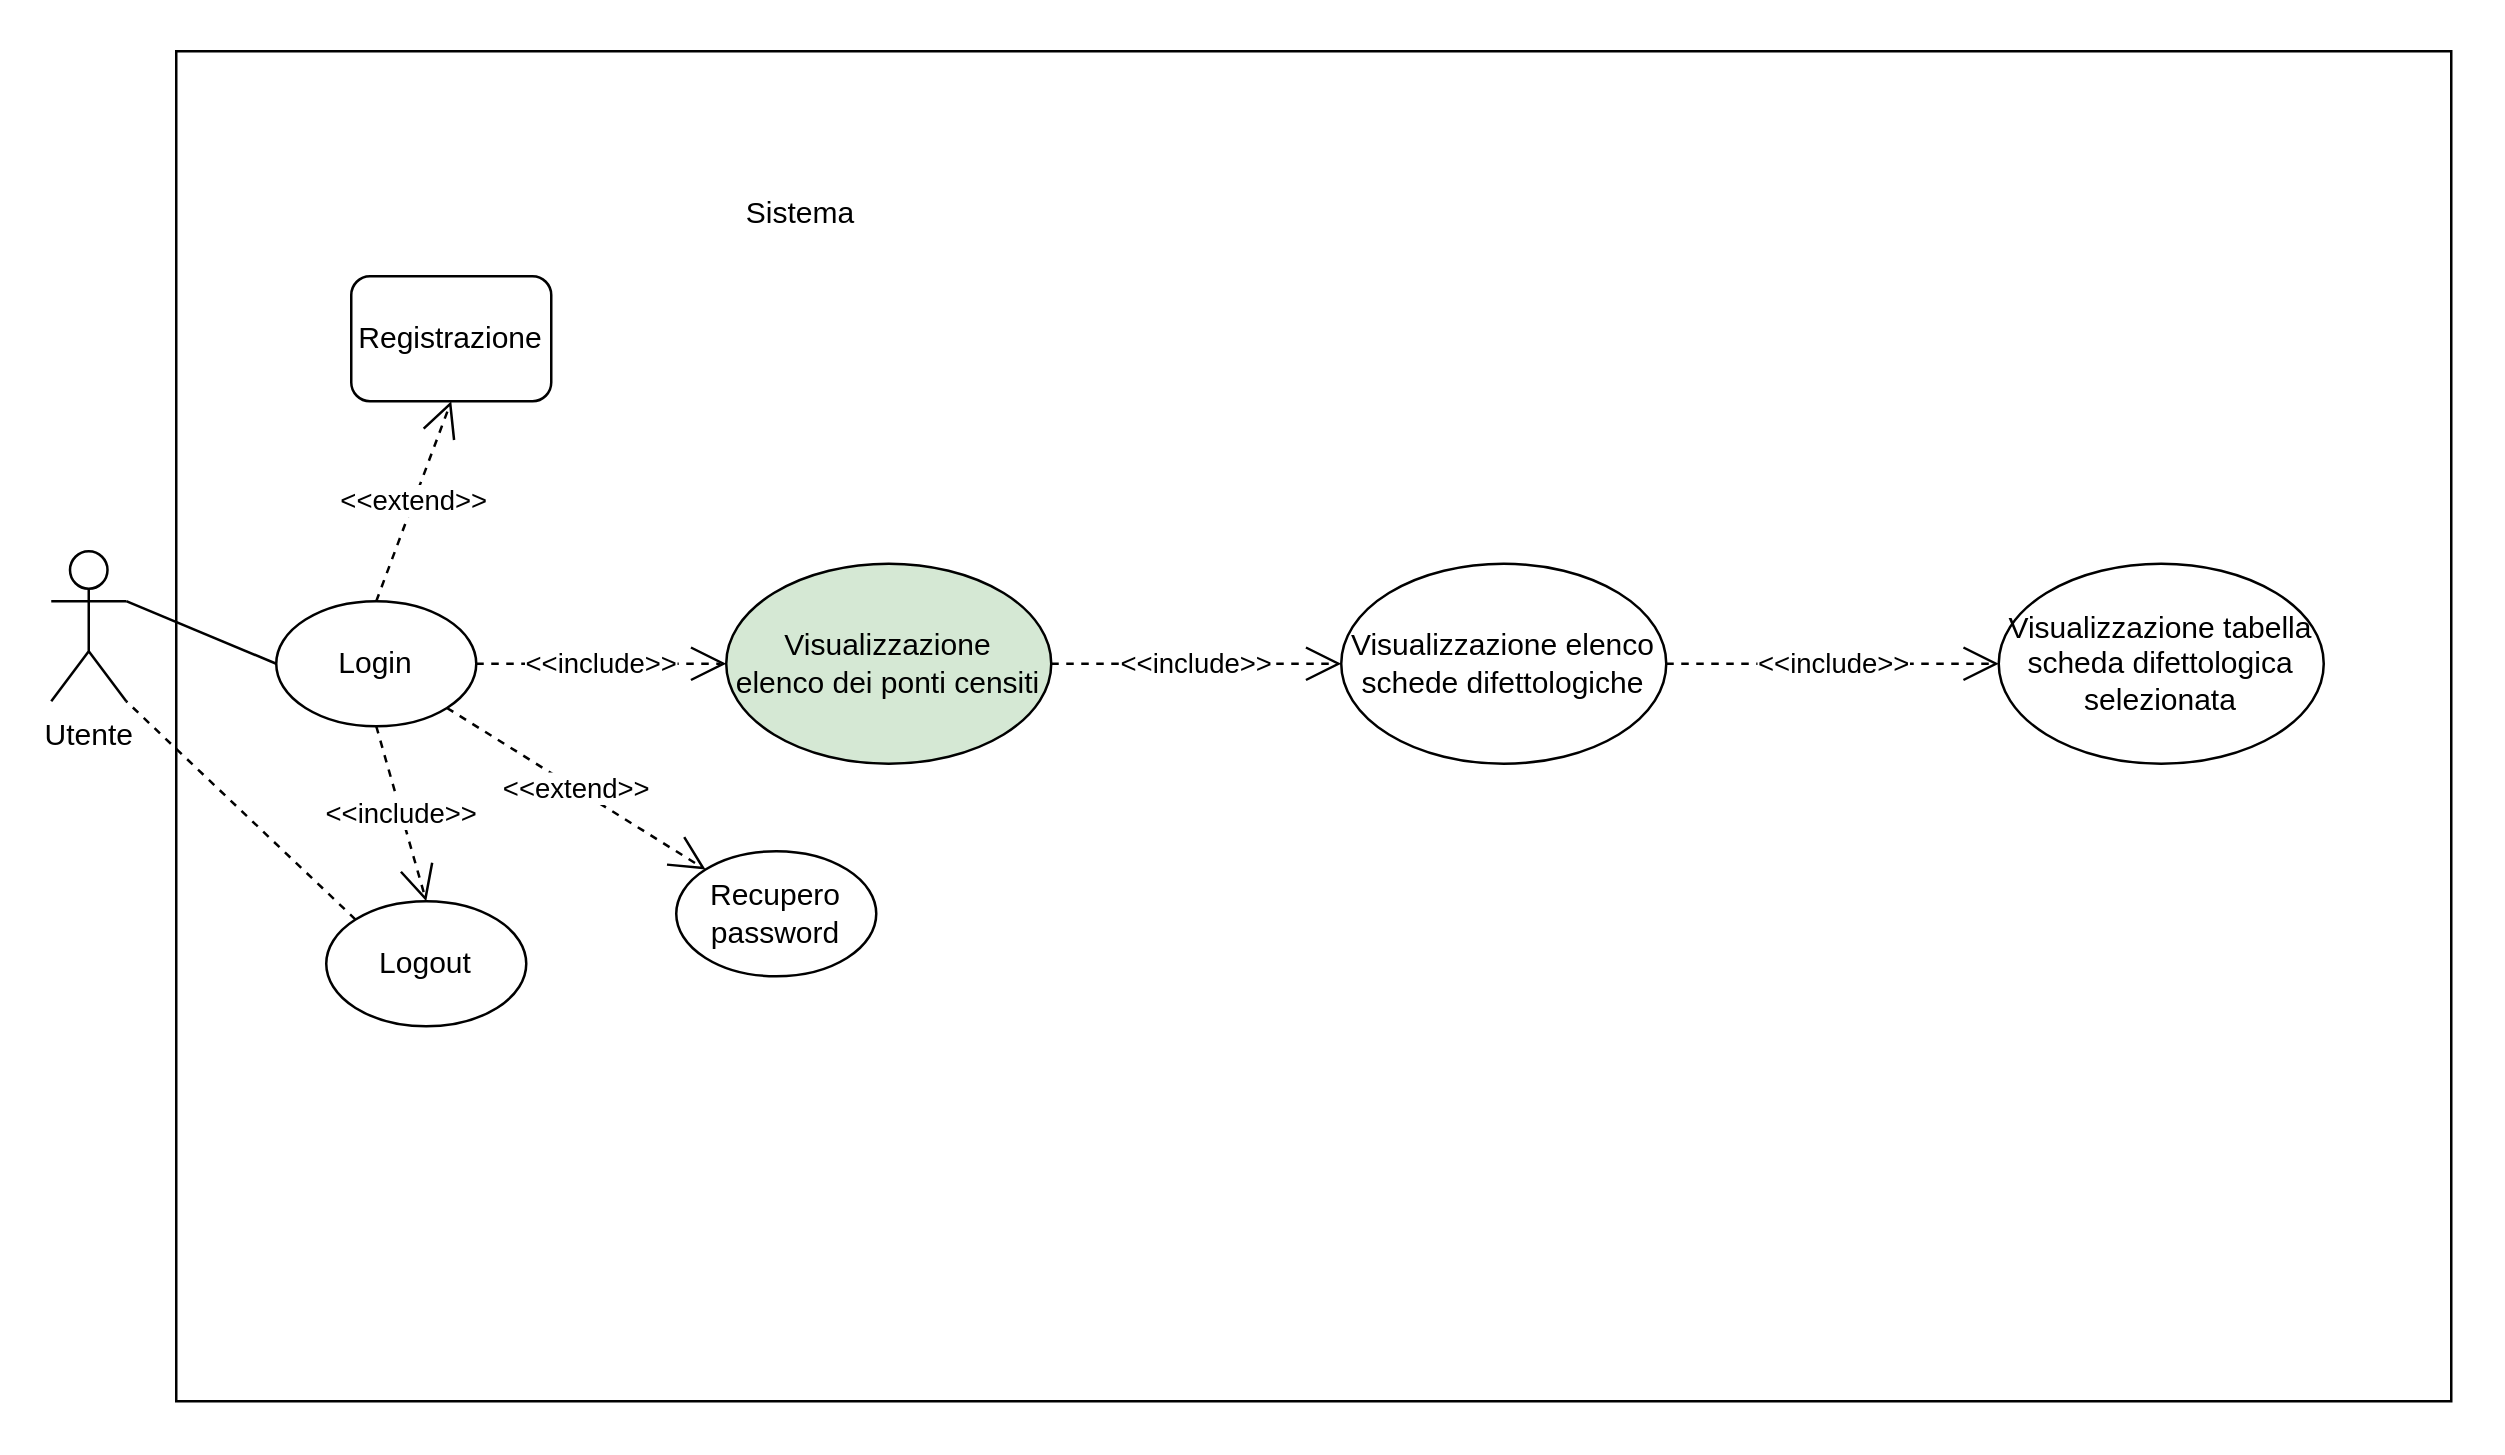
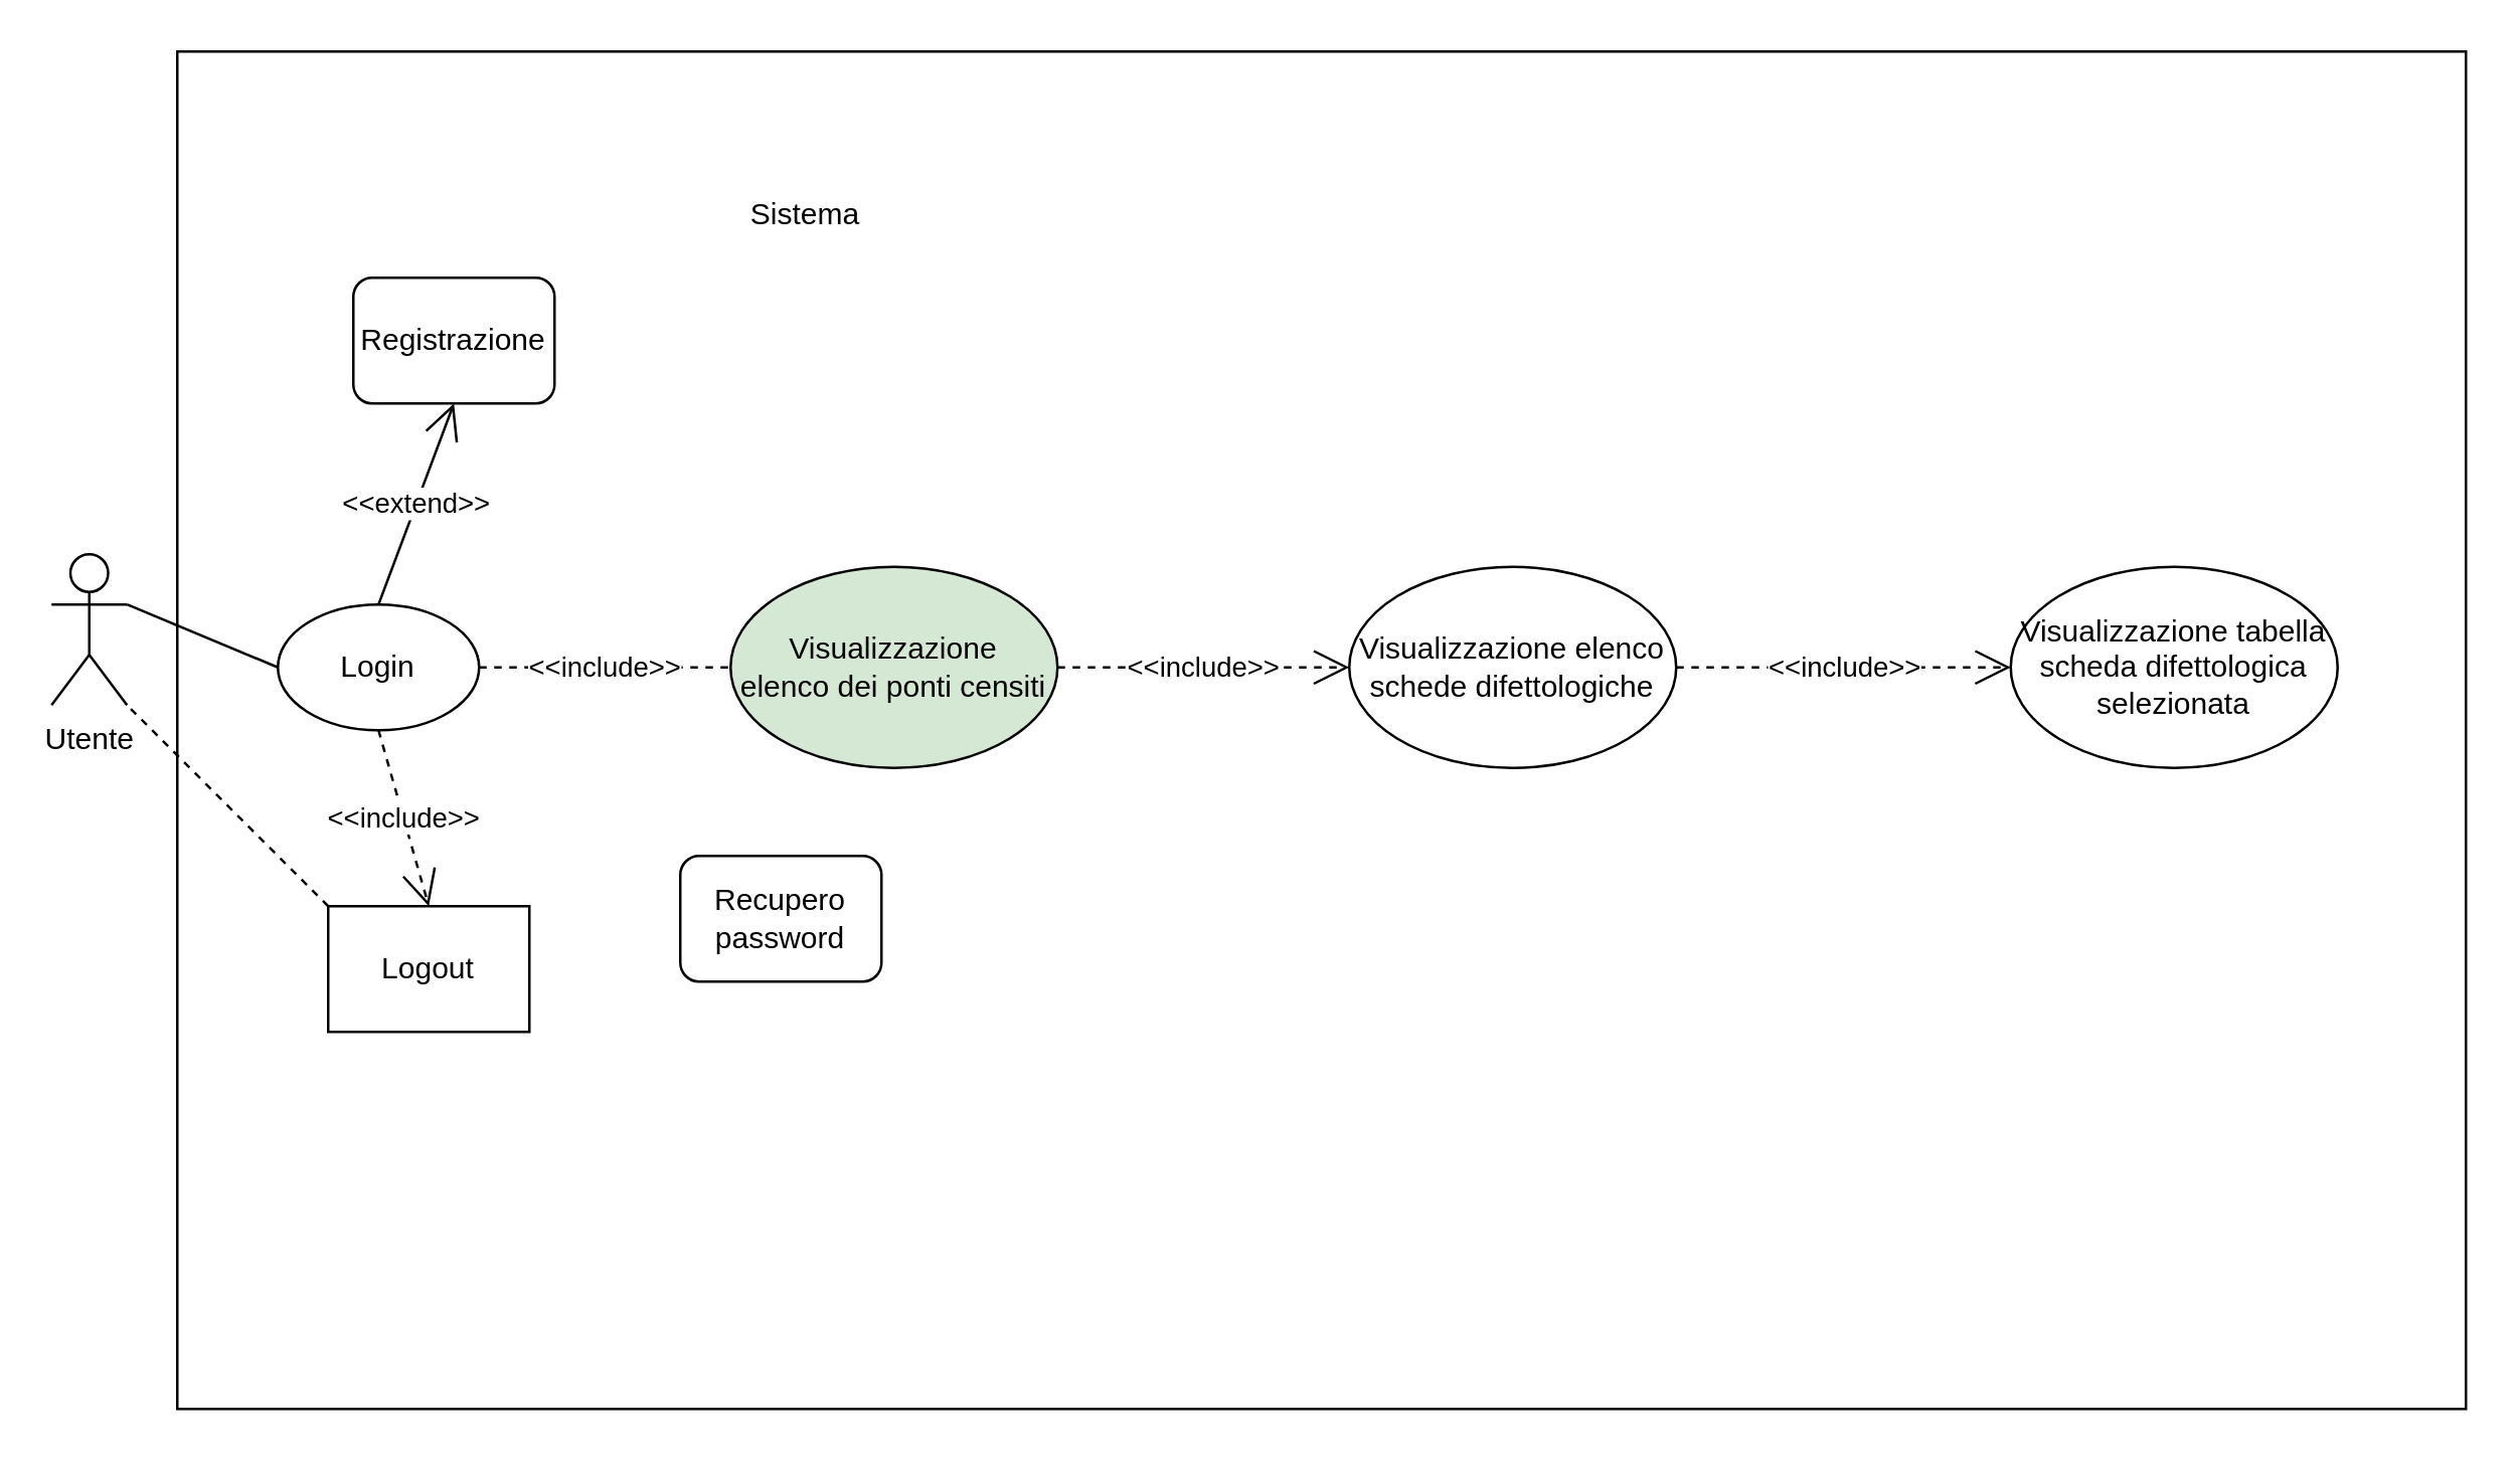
  <mxCell id="0" />
  <mxCell id="1" parent="0" />
  <mxCell id="2" value="" style="rounded=0;whiteSpace=wrap;html=1;" parent="1" vertex="1"><mxGeometry x="70" y="20" width="910" height="540" as="geometry" /></mxCell>
  <mxCell id="3" value="Utente" style="shape=umlActor;verticalLabelPosition=bottom;verticalAlign=top;html=1;" parent="1" vertex="1"><mxGeometry x="20" y="220" width="30" height="60" as="geometry" /></mxCell>
  <mxCell id="4" value="&lt;div&gt;Login&lt;/div&gt;" style="ellipse;whiteSpace=wrap;html=1;movable=1;resizable=1;rotatable=1;deletable=1;editable=1;locked=0;connectable=1;" parent="1" vertex="1"><mxGeometry x="110" y="240" width="80" height="50" as="geometry" /></mxCell>
- <mxCell id="5" value="&lt;div&gt;Logout&lt;/div&gt;" style="ellipse;whiteSpace=wrap;html=1;" parent="1" vertex="1"><mxGeometry x="130" y="360" width="80" height="50" as="geometry" /></mxCell>
+ <mxCell id="5" value="&lt;div&gt;Logout&lt;/div&gt;" style="whiteSpace=wrap;html=1;rounded=0;" parent="1" vertex="1"><mxGeometry x="130" y="360" width="80" height="50" as="geometry" /></mxCell>
  <mxCell id="6" value="&lt;div&gt;Visualizzazione&lt;/div&gt;&lt;div&gt;elenco dei ponti censiti&lt;br&gt;&lt;/div&gt;" style="ellipse;whiteSpace=wrap;html=1;fillColor=#d5e8d4;" parent="1" vertex="1"><mxGeometry x="290" y="225" width="130" height="80" as="geometry" /></mxCell>
  <mxCell id="7" value="&lt;div&gt;Visualizzazione elenco&lt;br&gt;&lt;/div&gt;&lt;div&gt;schede difettologiche&lt;br&gt;&lt;/div&gt;" style="ellipse;whiteSpace=wrap;html=1;" parent="1" vertex="1"><mxGeometry x="536" y="225" width="130" height="80" as="geometry" /></mxCell>
  <mxCell id="8" value="&lt;div&gt;Visualizzazione tabella scheda difettologica&lt;/div&gt;&lt;div&gt;selezionata&lt;br&gt;&lt;/div&gt;" style="ellipse;whiteSpace=wrap;html=1;" parent="1" vertex="1"><mxGeometry x="799" y="225" width="130" height="80" as="geometry" /></mxCell>
  <mxCell id="9" value="" style="endArrow=none;html=1;rounded=0;entryX=1;entryY=0.333;entryDx=0;entryDy=0;entryPerimeter=0;exitX=0;exitY=0.5;exitDx=0;exitDy=0;" parent="1" source="4" target="3" edge="1"><mxGeometry width="50" height="50" relative="1" as="geometry"><mxPoint x="10" y="440" as="sourcePoint" /><mxPoint x="60" y="390" as="targetPoint" /></mxGeometry></mxCell>
  <mxCell id="10" value="" style="endArrow=none;html=1;rounded=0;entryX=1;entryY=1;entryDx=0;entryDy=0;entryPerimeter=0;exitX=0;exitY=0;exitDx=0;exitDy=0;dashed=1;" parent="1" source="5" target="3" edge="1"><mxGeometry width="50" height="50" relative="1" as="geometry"><mxPoint x="120" y="275" as="sourcePoint" /><mxPoint x="60" y="250" as="targetPoint" /></mxGeometry></mxCell>
  <mxCell id="11" value="&amp;lt;&amp;lt;include&amp;gt;&amp;gt;" style="endArrow=open;endSize=12;dashed=1;html=1;rounded=0;exitX=0.5;exitY=1;exitDx=0;exitDy=0;entryX=0.5;entryY=0;entryDx=0;entryDy=0;" parent="1" source="4" target="5" edge="1"><mxGeometry width="160" relative="1" as="geometry"><mxPoint x="120" y="480" as="sourcePoint" /><mxPoint x="280" y="480" as="targetPoint" /></mxGeometry></mxCell>
- <mxCell id="12" value="&amp;lt;&amp;lt;include&amp;gt;&amp;gt;" style="endArrow=open;endSize=12;dashed=1;html=1;rounded=0;exitX=1;exitY=0.5;exitDx=0;exitDy=0;entryX=0;entryY=0.5;entryDx=0;entryDy=0;" parent="1" source="4" target="6" edge="1"><mxGeometry width="160" relative="1" as="geometry"><mxPoint x="160" y="300" as="sourcePoint" /><mxPoint x="180" y="370" as="targetPoint" /></mxGeometry></mxCell>
+ <mxCell id="12" value="&amp;lt;&amp;lt;include&amp;gt;&amp;gt;" style="endArrow=none;endSize=12;dashed=1;html=1;rounded=0;exitX=1;exitY=0.5;exitDx=0;exitDy=0;entryX=0;entryY=0.5;entryDx=0;entryDy=0;" parent="1" source="4" target="6" edge="1"><mxGeometry width="160" relative="1" as="geometry"><mxPoint x="160" y="300" as="sourcePoint" /><mxPoint x="180" y="370" as="targetPoint" /></mxGeometry></mxCell>
  <mxCell id="13" value="&amp;lt;&amp;lt;include&amp;gt;&amp;gt;" style="endArrow=open;endSize=12;dashed=1;html=1;rounded=0;exitX=1;exitY=0.5;exitDx=0;exitDy=0;entryX=0;entryY=0.5;entryDx=0;entryDy=0;" parent="1" source="6" target="7" edge="1"><mxGeometry width="160" relative="1" as="geometry"><mxPoint x="200" y="275" as="sourcePoint" /><mxPoint x="300" y="275" as="targetPoint" /></mxGeometry></mxCell>
  <mxCell id="14" value="&amp;lt;&amp;lt;include&amp;gt;&amp;gt;" style="endArrow=open;endSize=12;dashed=1;html=1;rounded=0;exitX=1;exitY=0.5;exitDx=0;exitDy=0;entryX=0;entryY=0.5;entryDx=0;entryDy=0;" parent="1" source="7" target="8" edge="1"><mxGeometry width="160" relative="1" as="geometry"><mxPoint x="430" y="275" as="sourcePoint" /><mxPoint x="546" y="275" as="targetPoint" /></mxGeometry></mxCell>
  <mxCell id="15" value="Sistema" style="text;html=1;strokeColor=none;fillColor=none;align=center;verticalAlign=middle;whiteSpace=wrap;rounded=0;" parent="1" vertex="1"><mxGeometry x="290" y="70" width="60" height="30" as="geometry" /></mxCell>
  <mxCell id="16" value="&lt;div&gt;Registrazione&lt;/div&gt;" style="whiteSpace=wrap;html=1;movable=1;resizable=1;rotatable=1;deletable=1;editable=1;locked=0;connectable=1;rounded=1;" vertex="1" parent="1"><mxGeometry x="140" y="110" width="80" height="50" as="geometry" /></mxCell>
- <mxCell id="17" value="&lt;div&gt;Recupero&lt;/div&gt;&lt;div&gt;password&lt;br&gt;&lt;/div&gt;" style="ellipse;whiteSpace=wrap;html=1;movable=1;resizable=1;rotatable=1;deletable=1;editable=1;locked=0;connectable=1;" vertex="1" parent="1"><mxGeometry x="270" y="340" width="80" height="50" as="geometry" /></mxCell>
- <mxCell id="18" value="&amp;lt;&amp;lt;extend&amp;gt;&amp;gt;" style="endArrow=open;endSize=12;dashed=1;html=1;rounded=0;exitX=0.5;exitY=0;exitDx=0;exitDy=0;entryX=0.5;entryY=1;entryDx=0;entryDy=0;" edge="1" parent="1" source="4" target="16"><mxGeometry width="160" relative="1" as="geometry"><mxPoint x="200" y="275" as="sourcePoint" /><mxPoint x="300" y="275" as="targetPoint" /></mxGeometry></mxCell>
- <mxCell id="19" value="&amp;lt;&amp;lt;extend&amp;gt;&amp;gt;" style="endArrow=open;endSize=12;dashed=1;html=1;rounded=0;exitX=1;exitY=1;exitDx=0;exitDy=0;entryX=0;entryY=0;entryDx=0;entryDy=0;" edge="1" parent="1" source="4" target="17"><mxGeometry width="160" relative="1" as="geometry"><mxPoint x="160" y="250" as="sourcePoint" /><mxPoint x="190" y="170" as="targetPoint" /></mxGeometry></mxCell>
+ <mxCell id="17" value="&lt;div&gt;Recupero&lt;/div&gt;&lt;div&gt;password&lt;br&gt;&lt;/div&gt;" style="whiteSpace=wrap;html=1;movable=1;resizable=1;rotatable=1;deletable=1;editable=1;locked=0;connectable=1;rounded=1;" vertex="1" parent="1"><mxGeometry x="270" y="340" width="80" height="50" as="geometry" /></mxCell>
+ <mxCell id="18" value="&amp;lt;&amp;lt;extend&amp;gt;&amp;gt;" style="endArrow=open;endSize=12;dashed=0;html=1;rounded=0;exitX=0.5;exitY=0;exitDx=0;exitDy=0;entryX=0.5;entryY=1;entryDx=0;entryDy=0;" edge="1" parent="1" source="4" target="16"><mxGeometry width="160" relative="1" as="geometry"><mxPoint x="200" y="275" as="sourcePoint" /><mxPoint x="300" y="275" as="targetPoint" /></mxGeometry></mxCell>
